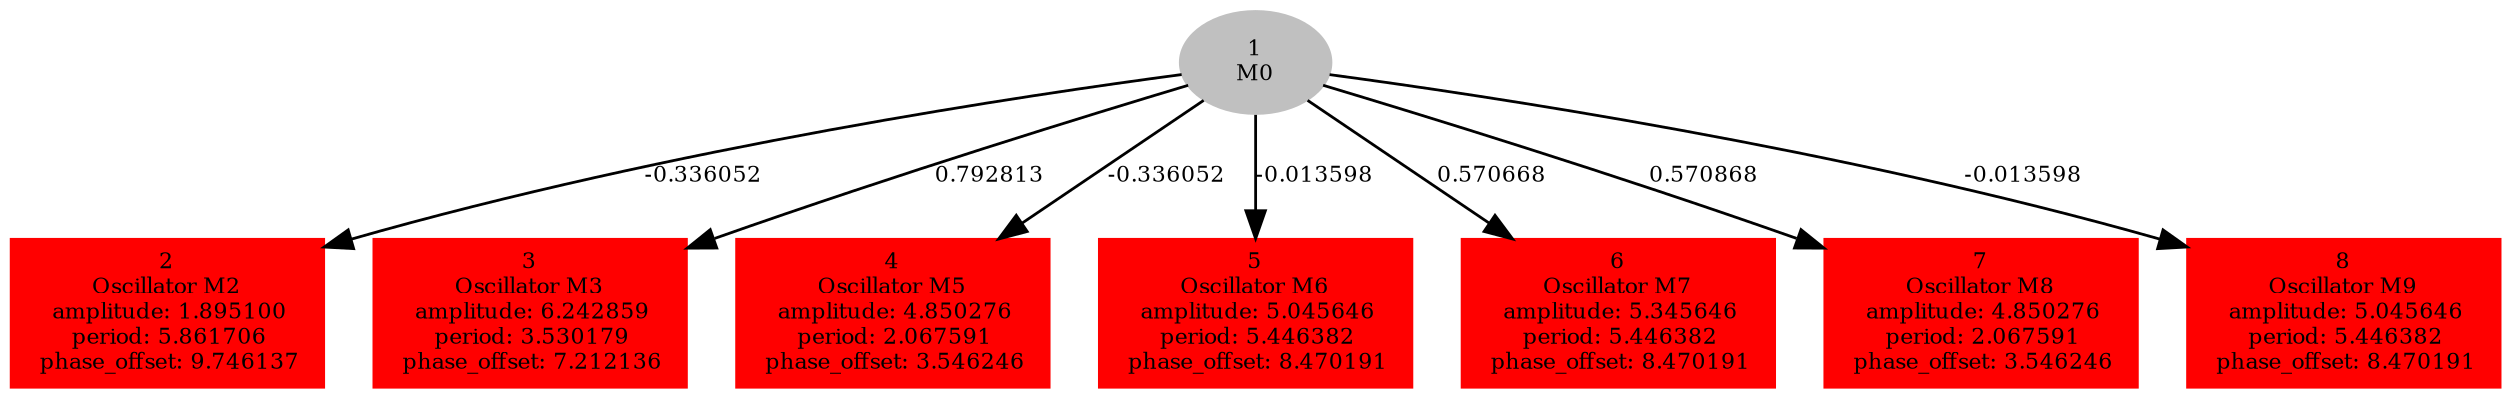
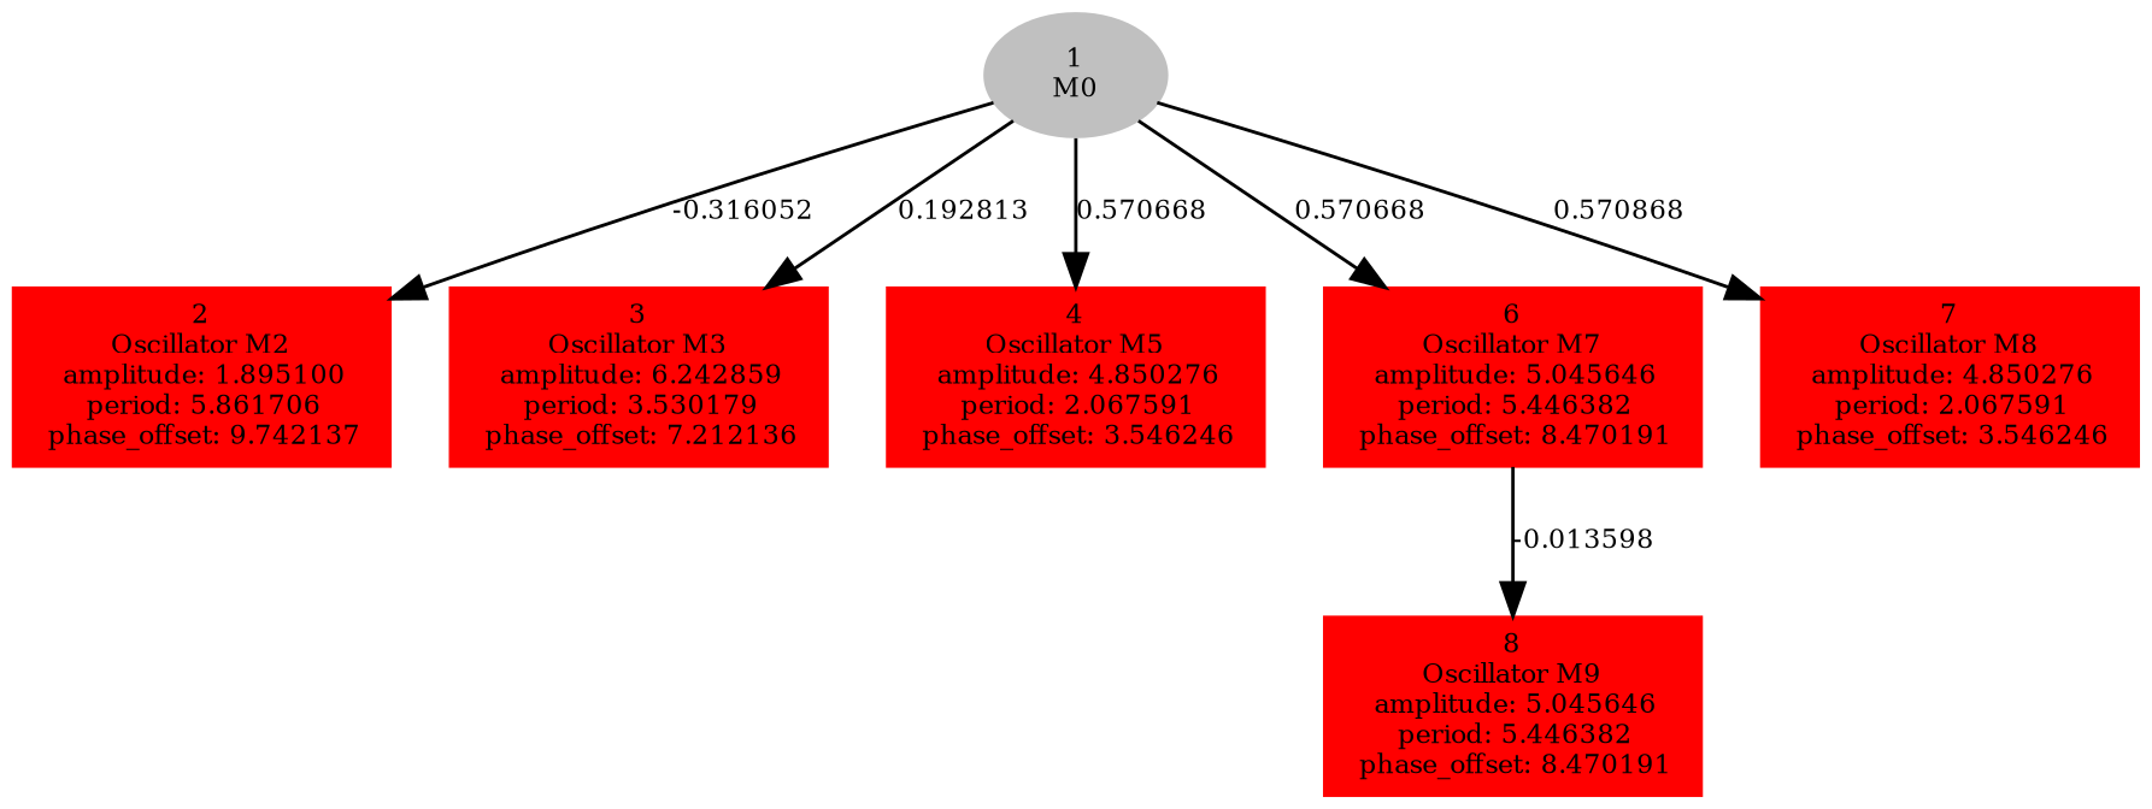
  digraph {
    forcelabels=true
    node [color=red fontsize=8 style=filled shape=box]
    edge [fontsize=8]
    n1 [color=grey label=<1<BR/>M0> shape=""]
-   n2 [label=<2<BR />Oscillator M2<BR /> amplitude: 1.895100<BR /> period: 5.861706<BR /> phase_offset: 9.746137>]
+   n2 [label=<2<BR />Oscillator M2<BR /> amplitude: 1.895100<BR /> period: 5.861706<BR /> phase_offset: 9.742137>]
    n3 [label=<3<BR />Oscillator M3<BR /> amplitude: 6.242859<BR /> period: 3.530179<BR /> phase_offset: 7.212136>]
    n4 [label=<4<BR />Oscillator M5<BR /> amplitude: 4.850276<BR /> period: 2.067591<BR /> phase_offset: 3.546246>]
-   n5 [label=<5<BR />Oscillator M6<BR /> amplitude: 5.045646<BR /> period: 5.446382<BR /> phase_offset: 8.470191>]
-   n6 [label=<6<BR />Oscillator M7<BR /> amplitude: 5.345646<BR /> period: 5.446382<BR /> phase_offset: 8.470191>]
+   n6 [label=<6<BR />Oscillator M7<BR /> amplitude: 5.045646<BR /> period: 5.446382<BR /> phase_offset: 8.470191>]
    n7 [label=<7<BR />Oscillator M8<BR /> amplitude: 4.850276<BR /> period: 2.067591<BR /> phase_offset: 3.546246>]
    n8 [label=<8<BR />Oscillator M9<BR /> amplitude: 5.045646<BR /> period: 5.446382<BR /> phase_offset: 8.470191>]
-   n1 -> n2 [label="-0.336052 "]
-   n1 -> n3 [label="0.792813 "]
-   n1 -> n4 [label="-0.336052 "]
-   n1 -> n5 [label="-0.013598 "]
+   n1 -> n2 [label="-0.316052 "]
+   n1 -> n3 [label="0.192813 "]
+   n1 -> n4 [label="0.570668 "]
    n1 -> n6 [label="0.570668 "]
    n1 -> n7 [label="0.570868 "]
-   n1 -> n8 [label="-0.013598 "]
+   n6 -> n8 [label="-0.013598 "]
  }
